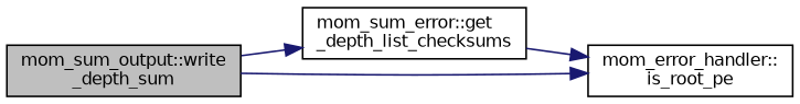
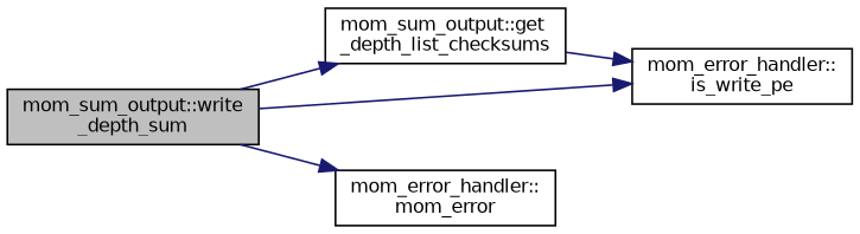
  digraph {
    rankdir=LR
    node [color=black fillcolor=white fontname=Helvetica fontsize=10 shape=record style=filled]
    edge [color=midnightblue fontname=Helvetica fontsize=10 labelfontname=Helvetica labelfontsize=10 style=solid]
    n1 [fillcolor=grey75 fontcolor=black height=0.2 label="mom_sum_output::write\l_depth_sum" width=0.4]
-   n2 [height=0.2 label="mom_sum_error::get\l_depth_list_checksums" width=0.4]
-   n3 [height=0.2 label="mom_error_handler::\lis_root_pe" width=0.4]
+   n2 [height=0.2 label="mom_sum_output::get\l_depth_list_checksums" width=0.4]
+   n3 [height=0.2 label="mom_error_handler::\lis_write_pe" width=0.4]
+   n4 [height=0.2 label="mom_error_handler::\lmom_error" width=0.4]
    n1 -> n2
    n1 -> n3
+   n1 -> n4
    n2 -> n3
  }
